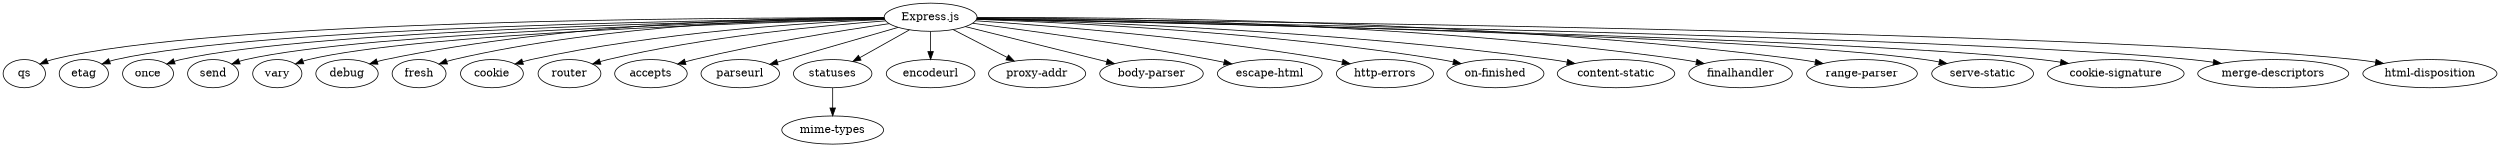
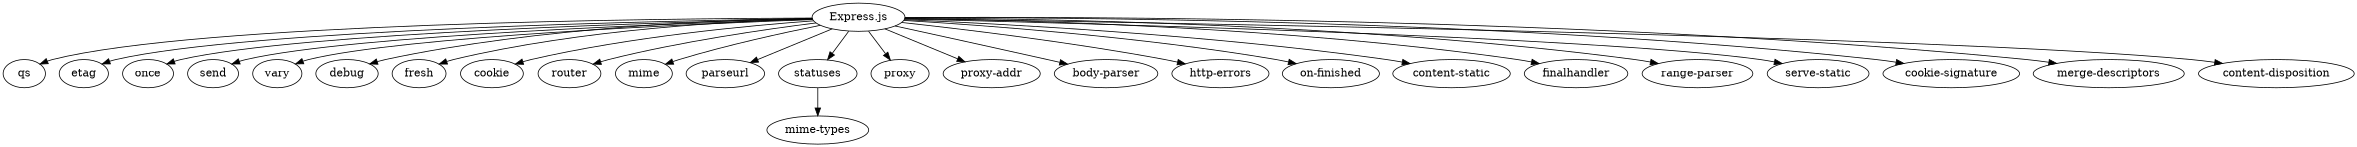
  digraph {
    n1 [label="Express.js"]
    n2 [label=qs]
    n3 [label=etag]
    n4 [label=once]
    n5 [label=send]
    n6 [label=vary]
    n7 [label=debug]
    n8 [label=fresh]
    n9 [label=cookie]
    n10 [label=router]
-   n11 [label=accepts]
+   n11 [label=mime]
    n12 [label=parseurl]
    n13 [label=statuses]
-   n14 [label=encodeurl]
+   n14 [label=proxy]
    n15 [label="proxy-addr"]
    n16 [label="body-parser"]
-   n17 [label="escape-html"]
    n18 [label="http-errors"]
    n19 [label="on-finished"]
    n20 [label="content-static"]
    n21 [label=finalhandler]
    n22 [label="range-parser"]
    n23 [label="serve-static"]
    n24 [label="cookie-signature"]
    n25 [label="merge-descriptors"]
-   n26 [label="html-disposition"]
+   n26 [label="content-disposition"]
    n27 [label="mime-types"]
    n1 -> n2
    n1 -> n3
    n1 -> n4
    n1 -> n5
    n1 -> n6
    n1 -> n7
    n1 -> n8
    n1 -> n9
    n1 -> n10
    n1 -> n11
    n1 -> n12
    n1 -> n13
    n1 -> n14
    n1 -> n15
    n1 -> n16
-   n1 -> n17
    n1 -> n18
    n1 -> n19
    n1 -> n20
    n1 -> n21
    n1 -> n22
    n1 -> n23
    n1 -> n24
    n1 -> n25
    n1 -> n26
    n13 -> n27
  }
